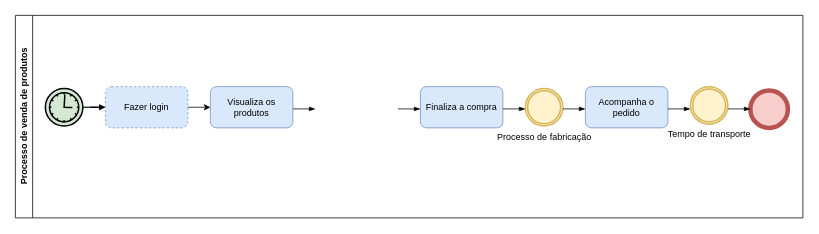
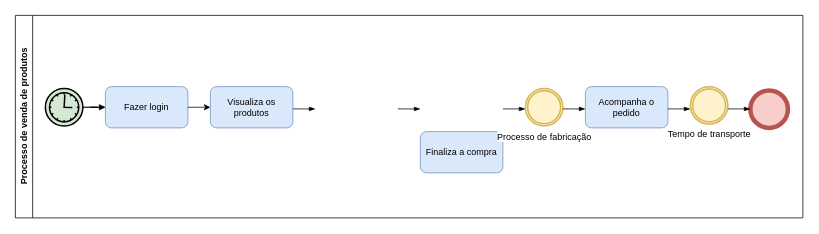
  <mxCell id="0" />
  <mxCell id="1" parent="0" />
  <mxCell id="2" value="Processo de venda de produtos" style="swimlane;horizontal=0;whiteSpace=wrap;html=1;gradientColor=none;" vertex="1" parent="1"><mxGeometry x="20" y="20" width="1050" height="270" as="geometry" /></mxCell>
  <mxCell id="3" value="Visualiza os produtos&lt;span style=&quot;color: rgba(0, 0, 0, 0); font-family: monospace; font-size: 0px; text-align: start;&quot;&gt;%3CmxGraphModel%3E%3Croot%3E%3CmxCell%20id%3D%220%22%2F%3E%3CmxCell%20id%3D%221%22%20parent%3D%220%22%2F%3E%3CmxCell%20id%3D%222%22%20value%3D%22Cliente%20acessa%20o%20site%2Fapp%22%20style%3D%22rounded%3D1%3BwhiteSpace%3Dwrap%3Bhtml%3D1%3BfillColor%3D%23dae8fc%3BstrokeColor%3D%236c8ebf%3B%22%20vertex%3D%221%22%20parent%3D%221%22%3E%3CmxGeometry%20x%3D%22160%22%20y%3D%22135%22%20width%3D%22110%22%20height%3D%2255%22%20as%3D%22geometry%22%2F%3E%3C%2FmxCell%3E%3C%2Froot%3E%3C%2FmxGraphModel%3E&lt;/span&gt;" style="rounded=1;whiteSpace=wrap;html=1;fillColor=#dae8fc;strokeColor=#6c8ebf;" vertex="1" parent="2"><mxGeometry x="260" y="95" width="110" height="55" as="geometry" /></mxCell>
- <mxCell id="4" value="Finaliza a compra" style="rounded=1;whiteSpace=wrap;html=1;fillColor=#dae8fc;strokeColor=#6c8ebf;" vertex="1" parent="2"><mxGeometry x="540" y="95" width="110" height="55" as="geometry" /></mxCell>
+ <mxCell id="4" value="Finaliza a compra" style="rounded=1;whiteSpace=wrap;html=1;fillColor=#dae8fc;strokeColor=#6c8ebf;" vertex="1" parent="2"><mxGeometry x="540" y="155" width="110" height="55" as="geometry" /></mxCell>
  <mxCell id="5" value="Acompanha o pedido" style="rounded=1;whiteSpace=wrap;html=1;fillColor=#dae8fc;strokeColor=#6c8ebf;" vertex="1" parent="2"><mxGeometry x="760" y="95" width="110" height="55" as="geometry" /></mxCell>
  <mxCell id="6" value="" style="edgeStyle=orthogonalEdgeStyle;rounded=0;orthogonalLoop=1;jettySize=auto;html=1;fontSize=14;" edge="1" parent="2" source="7" target="19"><mxGeometry relative="1" as="geometry" /></mxCell>
  <mxCell id="7" value="" style="points=[[0.145,0.145,0],[0.5,0,0],[0.855,0.145,0],[1,0.5,0],[0.855,0.855,0],[0.5,1,0],[0.145,0.855,0],[0,0.5,0]];shape=mxgraph.bpmn.event;html=1;verticalLabelPosition=bottom;labelBackgroundColor=#ffffff;verticalAlign=top;align=center;perimeter=ellipsePerimeter;outlineConnect=0;aspect=fixed;outline=standard;symbol=timer;strokeWidth=2;fillColor=#D5E8D4;gradientColor=none;" vertex="1" parent="2"><mxGeometry x="40" y="97.5" width="50" height="50" as="geometry" /></mxCell>
  <mxCell id="8" value="Processo de fabricação" style="points=[[0.145,0.145,0],[0.5,0,0],[0.855,0.145,0],[1,0.5,0],[0.855,0.855,0],[0.5,1,0],[0.145,0.855,0],[0,0.5,0]];shape=mxgraph.bpmn.event;html=1;verticalLabelPosition=bottom;labelBackgroundColor=#ffffff;verticalAlign=top;align=center;perimeter=ellipsePerimeter;outlineConnect=0;aspect=fixed;outline=throwing;symbol=general;strokeWidth=2;fillColor=#fff2cc;strokeColor=#d6b656;" vertex="1" parent="2"><mxGeometry x="680" y="97.5" width="50" height="50" as="geometry" /></mxCell>
  <mxCell id="9" value="Tempo de transporte" style="points=[[0.145,0.145,0],[0.5,0,0],[0.855,0.145,0],[1,0.5,0],[0.855,0.855,0],[0.5,1,0],[0.145,0.855,0],[0,0.5,0]];shape=mxgraph.bpmn.event;html=1;verticalLabelPosition=bottom;labelBackgroundColor=#ffffff;verticalAlign=top;align=center;perimeter=ellipsePerimeter;outlineConnect=0;aspect=fixed;outline=throwing;symbol=general;strokeWidth=2;fillColor=#fff2cc;strokeColor=#d6b656;" vertex="1" parent="2"><mxGeometry x="900" y="95" width="50" height="50" as="geometry" /></mxCell>
  <mxCell id="10" value="" style="points=[[0.145,0.145,0],[0.5,0,0],[0.855,0.145,0],[1,0.5,0],[0.855,0.855,0],[0.5,1,0],[0.145,0.855,0],[0,0.5,0]];shape=mxgraph.bpmn.event;html=1;verticalLabelPosition=bottom;labelBackgroundColor=#ffffff;verticalAlign=top;align=center;perimeter=ellipsePerimeter;outlineConnect=0;aspect=fixed;outline=end;symbol=terminate2;strokeWidth=2;fillColor=#f8cecc;strokeColor=#b85450;" vertex="1" parent="2"><mxGeometry x="980" y="100" width="50" height="50" as="geometry" /></mxCell>
  <mxCell id="11" value="" style="edgeStyle=elbowEdgeStyle;fontSize=12;html=1;endArrow=blockThin;endFill=1;rounded=0;exitX=1;exitY=0.5;exitDx=0;exitDy=0;exitPerimeter=0;entryX=0;entryY=0.5;entryDx=0;entryDy=0;" edge="1" parent="2" source="7"><mxGeometry width="160" relative="1" as="geometry"><mxPoint x="350" y="180" as="sourcePoint" /><mxPoint x="120" y="122.5" as="targetPoint" /></mxGeometry></mxCell>
  <mxCell id="12" value="" style="edgeStyle=elbowEdgeStyle;fontSize=12;html=1;endArrow=blockThin;endFill=1;rounded=0;exitX=1;exitY=0.5;exitDx=0;exitDy=0;exitPerimeter=0;entryX=0;entryY=0.5;entryDx=0;entryDy=0;" edge="1" parent="2"><mxGeometry width="160" relative="1" as="geometry"><mxPoint x="370" y="124.71" as="sourcePoint" /><mxPoint x="400" y="124.71" as="targetPoint" /></mxGeometry></mxCell>
  <mxCell id="13" value="" style="edgeStyle=elbowEdgeStyle;fontSize=12;html=1;endArrow=blockThin;endFill=1;rounded=0;exitX=1;exitY=0.5;exitDx=0;exitDy=0;exitPerimeter=0;entryX=0;entryY=0.5;entryDx=0;entryDy=0;" edge="1" parent="2"><mxGeometry width="160" relative="1" as="geometry"><mxPoint x="510" y="124.71" as="sourcePoint" /><mxPoint x="540" y="124.71" as="targetPoint" /></mxGeometry></mxCell>
  <mxCell id="14" value="" style="edgeStyle=elbowEdgeStyle;fontSize=12;html=1;endArrow=blockThin;endFill=1;rounded=0;exitX=1;exitY=0.5;exitDx=0;exitDy=0;exitPerimeter=0;entryX=0;entryY=0.5;entryDx=0;entryDy=0;" edge="1" parent="2"><mxGeometry width="160" relative="1" as="geometry"><mxPoint x="650" y="124.71" as="sourcePoint" /><mxPoint x="680" y="124.71" as="targetPoint" /></mxGeometry></mxCell>
  <mxCell id="15" value="" style="edgeStyle=elbowEdgeStyle;fontSize=12;html=1;endArrow=blockThin;endFill=1;rounded=0;exitX=1;exitY=0.5;exitDx=0;exitDy=0;exitPerimeter=0;entryX=0;entryY=0.5;entryDx=0;entryDy=0;" edge="1" parent="2"><mxGeometry width="160" relative="1" as="geometry"><mxPoint x="730" y="124.71" as="sourcePoint" /><mxPoint x="760" y="124.71" as="targetPoint" /></mxGeometry></mxCell>
  <mxCell id="16" value="" style="edgeStyle=elbowEdgeStyle;fontSize=12;html=1;endArrow=blockThin;endFill=1;rounded=0;exitX=1;exitY=0.5;exitDx=0;exitDy=0;exitPerimeter=0;entryX=0;entryY=0.5;entryDx=0;entryDy=0;" edge="1" parent="2"><mxGeometry width="160" relative="1" as="geometry"><mxPoint x="870" y="124.71" as="sourcePoint" /><mxPoint x="900" y="124.71" as="targetPoint" /></mxGeometry></mxCell>
  <mxCell id="17" value="" style="edgeStyle=elbowEdgeStyle;fontSize=12;html=1;endArrow=blockThin;endFill=1;rounded=0;exitX=1;exitY=0.5;exitDx=0;exitDy=0;exitPerimeter=0;entryX=0;entryY=0.5;entryDx=0;entryDy=0;" edge="1" parent="2"><mxGeometry width="160" relative="1" as="geometry"><mxPoint x="950" y="124.71" as="sourcePoint" /><mxPoint x="980" y="124.71" as="targetPoint" /></mxGeometry></mxCell>
  <mxCell id="18" style="edgeStyle=orthogonalEdgeStyle;rounded=0;orthogonalLoop=1;jettySize=auto;html=1;exitX=0.5;exitY=1;exitDx=0;exitDy=0;fontSize=14;" edge="1" parent="2"><mxGeometry relative="1" as="geometry"><mxPoint x="165" y="161.25" as="sourcePoint" /><mxPoint x="165" y="161.0" as="targetPoint" /></mxGeometry></mxCell>
- <mxCell id="19" value="Fazer login" style="rounded=1;whiteSpace=wrap;html=1;fillColor=#dae8fc;strokeColor=#6c8ebf;dashed=1;" vertex="1" parent="2"><mxGeometry x="120" y="95" width="110" height="55" as="geometry" /></mxCell>
+ <mxCell id="19" value="Fazer login" style="rounded=1;whiteSpace=wrap;html=1;fillColor=#dae8fc;strokeColor=#6c8ebf;" vertex="1" parent="2"><mxGeometry x="120" y="95" width="110" height="55" as="geometry" /></mxCell>
  <mxCell id="20" value="" style="edgeStyle=orthogonalEdgeStyle;rounded=0;orthogonalLoop=1;jettySize=auto;html=1;fontSize=14;entryX=0;entryY=0.5;entryDx=0;entryDy=0;exitX=1;exitY=0.5;exitDx=0;exitDy=0;" edge="1" parent="2" source="19" target="3"><mxGeometry relative="1" as="geometry"><mxPoint x="100" y="132.5" as="sourcePoint" /><mxPoint x="130" y="132.5" as="targetPoint" /></mxGeometry></mxCell>
